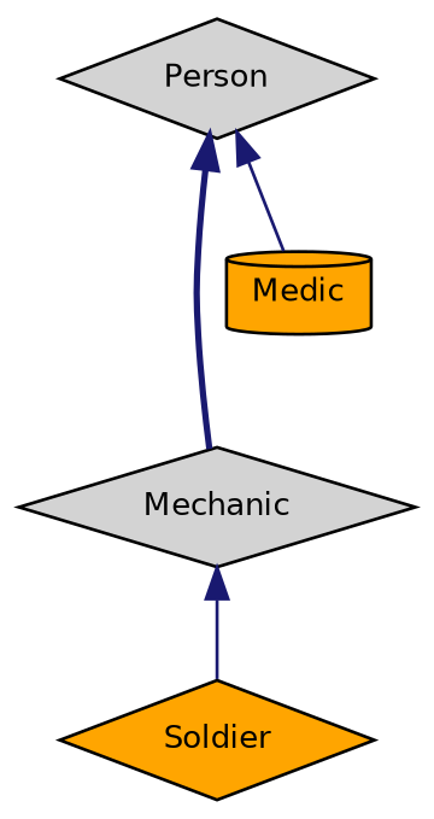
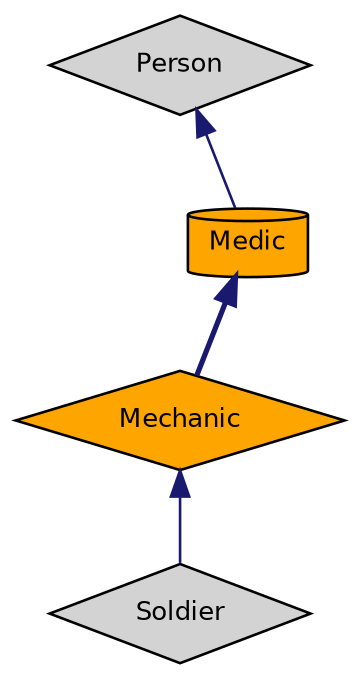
  digraph {
    node [color=black fillcolor=lightgrey fontname=Helvetica fontsize=10 shape=diamond style=filled]
    edge [color=midnightblue dir=back fontname=Helvetica fontsize=10 labelfontname=Helvetica labelfontsize=10 style=solid]
    n1 [fontcolor=black height=0.2 label=Person width=0.4]
-   n2 [height=0.2 label=Mechanic width=0.4]
+   n2 [fillcolor=orange height=0.2 label=Mechanic width=0.4]
    n3 [fillcolor=orange height=0.2 label=Medic shape=cylinder width=0.4]
-   n4 [fillcolor=orange height=0.2 label=Soldier width=0.4]
-   n1 -> n2 [style=bold]
+   n4 [height=0.2 label=Soldier width=0.4]
+   n3 -> n2 [style=bold]
    n1 -> n3
    n2 -> n4
  }
